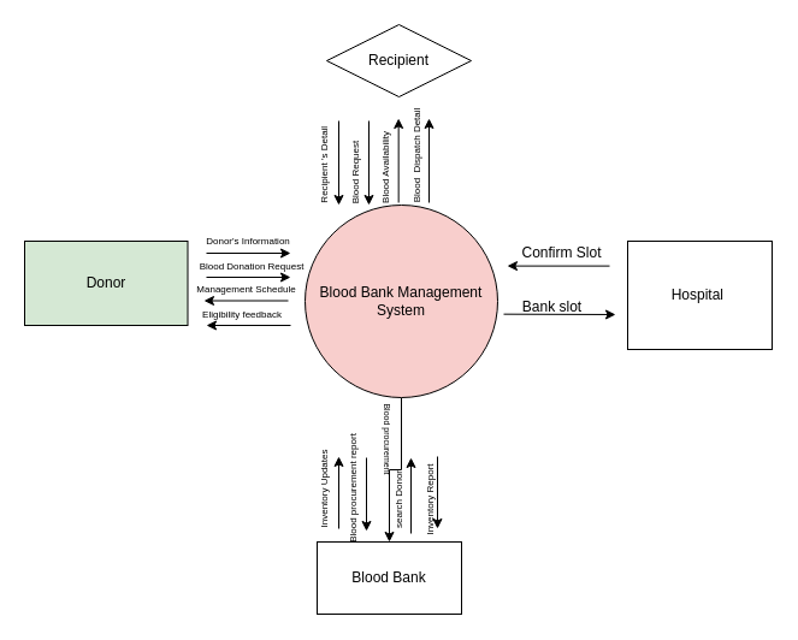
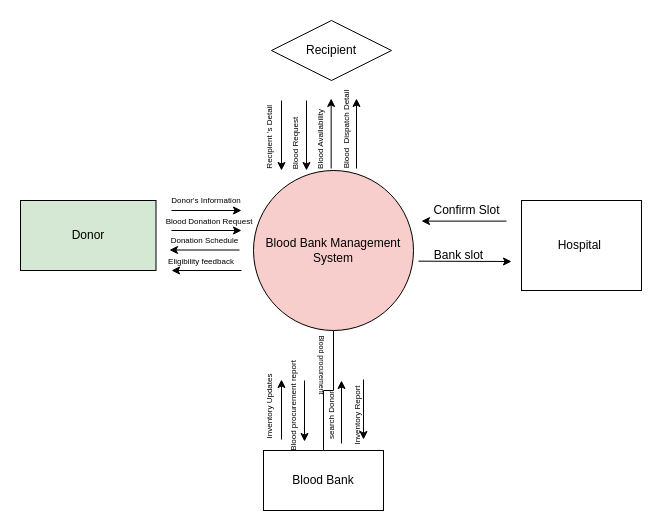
  <mxCell id="0" />
  <mxCell id="1" parent="0" />
- <mxCell id="2" style="edgeStyle=orthogonalEdgeStyle;rounded=0;orthogonalLoop=1;jettySize=auto;html=1;exitX=0.5;exitY=1;exitDx=0;exitDy=0;" parent="1" source="3" target="7" edge="1"><mxGeometry relative="1" as="geometry" /></mxCell>
+ <mxCell id="2" style="edgeStyle=orthogonalEdgeStyle;rounded=0;orthogonalLoop=1;jettySize=auto;html=1;exitX=0.5;exitY=1;exitDx=0;exitDy=0;endArrow=none;" parent="1" source="3" target="7" edge="1"><mxGeometry relative="1" as="geometry" /></mxCell>
  <mxCell id="3" value="Blood Bank Management System" style="ellipse;whiteSpace=wrap;html=1;aspect=fixed;fillColor=#f8cecc;" parent="1" vertex="1"><mxGeometry x="253" y="170" width="160" height="160" as="geometry" /></mxCell>
  <mxCell id="4" value="Donor" style="rounded=0;whiteSpace=wrap;html=1;fillColor=#d5e8d4;" parent="1" vertex="1"><mxGeometry x="20" y="200" width="135.5" height="70" as="geometry" /></mxCell>
  <mxCell id="5" value="Hospital&amp;nbsp;" style="rounded=0;whiteSpace=wrap;html=1;" parent="1" vertex="1"><mxGeometry x="521" y="200" width="120" height="90" as="geometry" /></mxCell>
  <mxCell id="6" value="Recipient" style="rhombus;whiteSpace=wrap;html=1;" parent="1" vertex="1"><mxGeometry x="271" y="20" width="120" height="60" as="geometry" /></mxCell>
  <mxCell id="7" value="Blood Bank" style="rounded=0;whiteSpace=wrap;html=1;" parent="1" vertex="1"><mxGeometry x="263" y="450" width="120" height="60" as="geometry" /></mxCell>
  <mxCell id="8" value="" style="endArrow=classic;html=1;rounded=0;" parent="1" edge="1"><mxGeometry width="50" height="50" relative="1" as="geometry"><mxPoint x="171" y="210" as="sourcePoint" /><mxPoint x="241" y="210" as="targetPoint" /></mxGeometry></mxCell>
  <mxCell id="9" value="" style="endArrow=classic;html=1;rounded=0;" parent="1" edge="1"><mxGeometry width="50" height="50" relative="1" as="geometry"><mxPoint x="171" y="230" as="sourcePoint" /><mxPoint x="241" y="230" as="targetPoint" /></mxGeometry></mxCell>
  <mxCell id="10" value="" style="endArrow=classic;html=1;rounded=0;" parent="1" edge="1"><mxGeometry width="50" height="50" relative="1" as="geometry"><mxPoint x="239" y="249.5" as="sourcePoint" /><mxPoint x="169" y="249.5" as="targetPoint" /></mxGeometry></mxCell>
  <mxCell id="11" value="" style="endArrow=classic;html=1;rounded=0;" parent="1" edge="1"><mxGeometry width="50" height="50" relative="1" as="geometry"><mxPoint x="241" y="270" as="sourcePoint" /><mxPoint x="171" y="270" as="targetPoint" /></mxGeometry></mxCell>
  <mxCell id="12" value="Donor's Information" style="text;html=1;strokeColor=none;fillColor=none;align=center;verticalAlign=middle;whiteSpace=wrap;rounded=0;fontSize=8;" parent="1" vertex="1"><mxGeometry x="151" y="190" width="110" height="20" as="geometry" /></mxCell>
  <mxCell id="13" value="Blood Donation Request" style="text;html=1;strokeColor=none;fillColor=none;align=center;verticalAlign=middle;whiteSpace=wrap;rounded=0;fontSize=8;" parent="1" vertex="1"><mxGeometry x="164" y="206" width="90" height="30" as="geometry" /></mxCell>
- <mxCell id="14" value="Management Schedule" style="text;html=1;strokeColor=none;fillColor=none;align=center;verticalAlign=middle;whiteSpace=wrap;rounded=0;fontSize=8;" parent="1" vertex="1"><mxGeometry x="146" y="225" width="117" height="30" as="geometry" /></mxCell>
+ <mxCell id="14" value="Donation Schedule" style="text;html=1;strokeColor=none;fillColor=none;align=center;verticalAlign=middle;whiteSpace=wrap;rounded=0;fontSize=8;" parent="1" vertex="1"><mxGeometry x="146" y="225" width="117" height="30" as="geometry" /></mxCell>
  <mxCell id="15" value="Eligibility feedback" style="text;html=1;strokeColor=none;fillColor=none;align=center;verticalAlign=middle;whiteSpace=wrap;rounded=0;fontSize=8;" parent="1" vertex="1"><mxGeometry x="155.5" y="246" width="90" height="30" as="geometry" /></mxCell>
  <mxCell id="16" value="" style="endArrow=classic;html=1;rounded=0;fontSize=8;" parent="1" edge="1"><mxGeometry width="50" height="50" relative="1" as="geometry"><mxPoint x="281" y="100" as="sourcePoint" /><mxPoint x="281" y="170" as="targetPoint" /></mxGeometry></mxCell>
  <mxCell id="17" value="" style="endArrow=classic;html=1;rounded=0;fontSize=8;" parent="1" edge="1"><mxGeometry width="50" height="50" relative="1" as="geometry"><mxPoint x="306" y="100" as="sourcePoint" /><mxPoint x="306" y="170" as="targetPoint" /></mxGeometry></mxCell>
  <mxCell id="18" value="" style="endArrow=classic;html=1;rounded=0;fontSize=8;" parent="1" edge="1"><mxGeometry width="50" height="50" relative="1" as="geometry"><mxPoint x="330.66" y="168" as="sourcePoint" /><mxPoint x="330.66" y="98" as="targetPoint" /></mxGeometry></mxCell>
  <mxCell id="19" value="" style="endArrow=classic;html=1;rounded=0;fontSize=8;" parent="1" edge="1"><mxGeometry width="50" height="50" relative="1" as="geometry"><mxPoint x="356" y="168" as="sourcePoint" /><mxPoint x="356" y="98" as="targetPoint" /></mxGeometry></mxCell>
  <mxCell id="20" value="Recipient 's Detail" style="text;html=1;strokeColor=none;fillColor=none;align=center;verticalAlign=middle;whiteSpace=wrap;rounded=0;fontSize=8;direction=west;rotation=-90;" parent="1" vertex="1"><mxGeometry x="226" y="122" width="85.5" height="30" as="geometry" /></mxCell>
  <mxCell id="21" value="Blood Request" style="text;html=1;strokeColor=none;fillColor=none;align=center;verticalAlign=middle;whiteSpace=wrap;rounded=0;fontSize=8;rotation=-90;" parent="1" vertex="1"><mxGeometry x="260.5" y="128.5" width="67" height="30" as="geometry" /></mxCell>
  <mxCell id="22" value="Blood Availability" style="text;html=1;strokeColor=none;fillColor=none;align=center;verticalAlign=middle;whiteSpace=wrap;rounded=0;fontSize=8;rotation=-90;" parent="1" vertex="1"><mxGeometry x="277" y="124" width="85" height="30" as="geometry" /></mxCell>
  <mxCell id="23" value="Blood&amp;nbsp; Dispatch Detail" style="text;html=1;strokeColor=none;fillColor=none;align=center;verticalAlign=middle;whiteSpace=wrap;rounded=0;fontSize=8;rotation=270;" parent="1" vertex="1"><mxGeometry x="301" y="114" width="90" height="30" as="geometry" /></mxCell>
  <mxCell id="24" value="" style="endArrow=classic;html=1;rounded=0;fontSize=8;" parent="1" edge="1"><mxGeometry width="50" height="50" relative="1" as="geometry"><mxPoint x="418" y="260.66" as="sourcePoint" /><mxPoint x="511" y="261" as="targetPoint" /></mxGeometry></mxCell>
  <mxCell id="25" value="" style="endArrow=classic;html=1;rounded=0;fontSize=8;" parent="1" edge="1"><mxGeometry width="50" height="50" relative="1" as="geometry"><mxPoint x="281" y="439" as="sourcePoint" /><mxPoint x="281" y="379" as="targetPoint" /></mxGeometry></mxCell>
  <mxCell id="26" value="" style="endArrow=classic;html=1;rounded=0;fontSize=8;" parent="1" edge="1"><mxGeometry width="50" height="50" relative="1" as="geometry"><mxPoint x="341" y="443" as="sourcePoint" /><mxPoint x="341" y="380" as="targetPoint" /></mxGeometry></mxCell>
  <mxCell id="27" value="" style="endArrow=classic;html=1;rounded=0;fontSize=8;" parent="1" edge="1"><mxGeometry width="50" height="50" relative="1" as="geometry"><mxPoint x="363" y="379" as="sourcePoint" /><mxPoint x="363" y="439" as="targetPoint" /></mxGeometry></mxCell>
  <mxCell id="28" value="Inventory Updates" style="text;html=1;strokeColor=none;fillColor=none;align=center;verticalAlign=middle;whiteSpace=wrap;rounded=0;fontSize=8;rotation=270;" parent="1" vertex="1"><mxGeometry x="234" y="391" width="70" height="30" as="geometry" /></mxCell>
  <mxCell id="29" value="search Donor" style="text;html=1;strokeColor=none;fillColor=none;align=center;verticalAlign=middle;whiteSpace=wrap;rounded=0;fontSize=8;rotation=270;" parent="1" vertex="1"><mxGeometry x="291" y="400" width="80" height="30" as="geometry" /></mxCell>
  <mxCell id="30" value="Inventory Report" style="text;html=1;strokeColor=none;fillColor=none;align=center;verticalAlign=middle;whiteSpace=wrap;rounded=0;fontSize=8;rotation=270;" parent="1" vertex="1"><mxGeometry x="319" y="400" width="75" height="30" as="geometry" /></mxCell>
  <mxCell id="31" value="Bank slot" style="text;html=1;align=center;verticalAlign=middle;resizable=0;points=[];autosize=1;strokeColor=none;fillColor=none;" parent="1" vertex="1"><mxGeometry x="413" y="240" width="90" height="30" as="geometry" /></mxCell>
  <mxCell id="32" value="" style="endArrow=classic;html=1;rounded=0;" parent="1" edge="1"><mxGeometry width="50" height="50" relative="1" as="geometry"><mxPoint x="506" y="220.62" as="sourcePoint" /><mxPoint x="421" y="220.62" as="targetPoint" /></mxGeometry></mxCell>
  <mxCell id="33" value="Confirm Slot" style="text;html=1;align=center;verticalAlign=middle;resizable=0;points=[];autosize=1;strokeColor=none;fillColor=none;" parent="1" vertex="1"><mxGeometry x="421" y="195" width="90" height="30" as="geometry" /></mxCell>
  <mxCell id="34" value="" style="endArrow=classic;html=1;rounded=0;" parent="1" edge="1"><mxGeometry width="50" height="50" relative="1" as="geometry"><mxPoint x="304" y="380" as="sourcePoint" /><mxPoint x="304" y="441" as="targetPoint" /></mxGeometry></mxCell>
  <mxCell id="35" value="&lt;font style=&quot;font-size: 8px;&quot;&gt;Blood procurement report&lt;/font&gt;" style="text;html=1;align=center;verticalAlign=middle;resizable=0;points=[];autosize=1;strokeColor=none;fillColor=none;rotation=-90;" parent="1" vertex="1"><mxGeometry x="237" y="391" width="110" height="30" as="geometry" /></mxCell>
  <mxCell id="36" value="&lt;font style=&quot;font-size: 7px;&quot;&gt;Blood procurement&lt;/font&gt;" style="text;html=1;align=center;verticalAlign=middle;resizable=0;points=[];autosize=1;strokeColor=none;fillColor=none;rotation=90;" parent="1" vertex="1"><mxGeometry x="283" y="349.5" width="80" height="30" as="geometry" /></mxCell>
